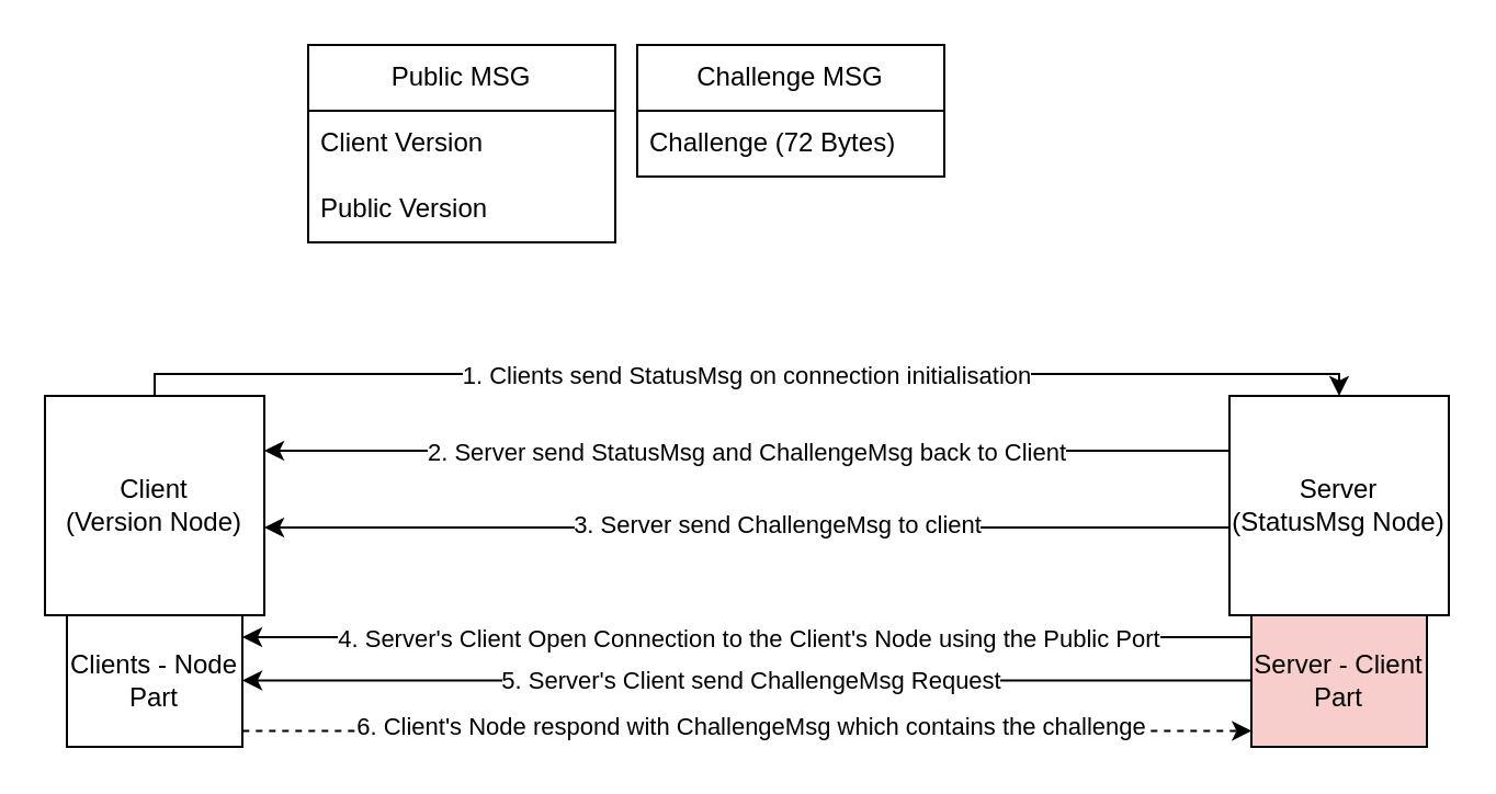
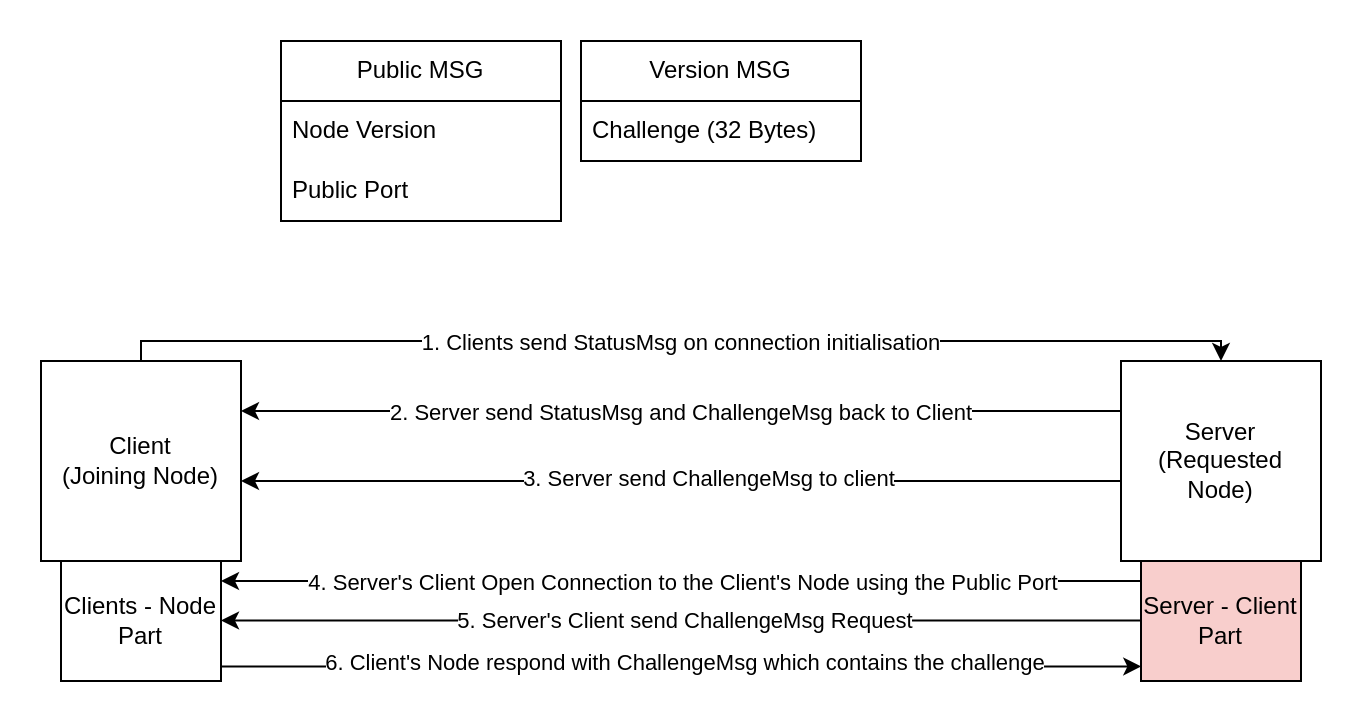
  <mxCell id="0" />
  <mxCell id="1" parent="0" />
  <mxCell id="2" value="Public MSG" style="swimlane;fontStyle=0;childLayout=stackLayout;horizontal=1;startSize=30;horizontalStack=0;resizeParent=1;resizeParentMax=0;resizeLast=0;collapsible=1;marginBottom=0;whiteSpace=wrap;html=1;" parent="1" vertex="1"><mxGeometry x="140" y="20" width="140" height="90" as="geometry" /></mxCell>
- <mxCell id="3" value="Client Version" style="text;strokeColor=none;fillColor=none;align=left;verticalAlign=middle;spacingLeft=4;spacingRight=4;overflow=hidden;points=[[0,0.5],[1,0.5]];portConstraint=eastwest;rotatable=0;whiteSpace=wrap;html=1;" parent="2" vertex="1"><mxGeometry y="30" width="140" height="30" as="geometry" /></mxCell>
- <mxCell id="4" value="Public Version" style="text;strokeColor=none;fillColor=none;align=left;verticalAlign=middle;spacingLeft=4;spacingRight=4;overflow=hidden;points=[[0,0.5],[1,0.5]];portConstraint=eastwest;rotatable=0;whiteSpace=wrap;html=1;" parent="2" vertex="1"><mxGeometry y="60" width="140" height="30" as="geometry" /></mxCell>
- <mxCell id="5" value="Challenge MSG" style="swimlane;fontStyle=0;childLayout=stackLayout;horizontal=1;startSize=30;horizontalStack=0;resizeParent=1;resizeParentMax=0;resizeLast=0;collapsible=1;marginBottom=0;whiteSpace=wrap;html=1;" parent="1" vertex="1"><mxGeometry x="290" y="20" width="140" height="60" as="geometry" /></mxCell>
- <mxCell id="6" value="Challenge (72 Bytes)" style="text;strokeColor=none;fillColor=none;align=left;verticalAlign=middle;spacingLeft=4;spacingRight=4;overflow=hidden;points=[[0,0.5],[1,0.5]];portConstraint=eastwest;rotatable=0;whiteSpace=wrap;html=1;" parent="5" vertex="1"><mxGeometry y="30" width="140" height="30" as="geometry" /></mxCell>
- <mxCell id="7" value="&lt;div&gt;Client&lt;/div&gt;&lt;div&gt;(Version Node)&lt;/div&gt;" style="whiteSpace=wrap;html=1;imageAspect=1;deletable=1;" parent="1" vertex="1"><mxGeometry x="20" y="180" width="100" height="100" as="geometry" /></mxCell>
+ <mxCell id="3" value="Node Version" style="text;strokeColor=none;fillColor=none;align=left;verticalAlign=middle;spacingLeft=4;spacingRight=4;overflow=hidden;points=[[0,0.5],[1,0.5]];portConstraint=eastwest;rotatable=0;whiteSpace=wrap;html=1;" parent="2" vertex="1"><mxGeometry y="30" width="140" height="30" as="geometry" /></mxCell>
+ <mxCell id="4" value="Public Port" style="text;strokeColor=none;fillColor=none;align=left;verticalAlign=middle;spacingLeft=4;spacingRight=4;overflow=hidden;points=[[0,0.5],[1,0.5]];portConstraint=eastwest;rotatable=0;whiteSpace=wrap;html=1;" parent="2" vertex="1"><mxGeometry y="60" width="140" height="30" as="geometry" /></mxCell>
+ <mxCell id="5" value="Version MSG" style="swimlane;fontStyle=0;childLayout=stackLayout;horizontal=1;startSize=30;horizontalStack=0;resizeParent=1;resizeParentMax=0;resizeLast=0;collapsible=1;marginBottom=0;whiteSpace=wrap;html=1;" parent="1" vertex="1"><mxGeometry x="290" y="20" width="140" height="60" as="geometry" /></mxCell>
+ <mxCell id="6" value="Challenge (32 Bytes)" style="text;strokeColor=none;fillColor=none;align=left;verticalAlign=middle;spacingLeft=4;spacingRight=4;overflow=hidden;points=[[0,0.5],[1,0.5]];portConstraint=eastwest;rotatable=0;whiteSpace=wrap;html=1;" parent="5" vertex="1"><mxGeometry y="30" width="140" height="30" as="geometry" /></mxCell>
+ <mxCell id="7" value="&lt;div&gt;Client&lt;/div&gt;&lt;div&gt;(Joining Node)&lt;/div&gt;" style="whiteSpace=wrap;html=1;imageAspect=1;deletable=1;" parent="1" vertex="1"><mxGeometry x="20" y="180" width="100" height="100" as="geometry" /></mxCell>
  <mxCell id="8" style="edgeStyle=orthogonalEdgeStyle;rounded=0;orthogonalLoop=1;jettySize=auto;html=1;exitX=0;exitY=0.5;exitDx=0;exitDy=0;entryX=1;entryY=0.5;entryDx=0;entryDy=0;" parent="1" edge="1"><mxGeometry relative="1" as="geometry"><mxPoint x="110" y="290" as="targetPoint" /><Array as="points"><mxPoint x="340" y="290" /><mxPoint x="340" y="290" /></Array><mxPoint x="570" y="290" as="sourcePoint" /></mxGeometry></mxCell>
  <mxCell id="9" value="4. Server's Client Open Connection to the Client's Node using the Public Port" style="edgeLabel;html=1;align=center;verticalAlign=middle;resizable=0;points=[];" parent="8" vertex="1" connectable="0"><mxGeometry x="-0.002" y="1" relative="1" as="geometry"><mxPoint y="-1" as="offset" /></mxGeometry></mxCell>
  <mxCell id="10" style="edgeStyle=orthogonalEdgeStyle;rounded=0;orthogonalLoop=1;jettySize=auto;html=1;exitX=0;exitY=0.25;exitDx=0;exitDy=0;entryX=1;entryY=0.25;entryDx=0;entryDy=0;" edge="1" parent="1" source="12" target="7"><mxGeometry relative="1" as="geometry" /></mxCell>
  <mxCell id="11" value="2. Server send StatusMsg and ChallengeMsg back to Client" style="edgeLabel;html=1;align=center;verticalAlign=middle;resizable=0;points=[];" vertex="1" connectable="0" parent="10"><mxGeometry x="0.066" y="2" relative="1" as="geometry"><mxPoint x="14" y="-2" as="offset" /></mxGeometry></mxCell>
- <mxCell id="12" value="Server (StatusMsg Node)" style="whiteSpace=wrap;html=1;aspect=fixed;resizable=1;" parent="1" vertex="1"><mxGeometry x="560" y="180" width="100" height="100" as="geometry" /></mxCell>
+ <mxCell id="12" value="Server (Requested Node)" style="whiteSpace=wrap;html=1;aspect=fixed;resizable=1;" parent="1" vertex="1"><mxGeometry x="560" y="180" width="100" height="100" as="geometry" /></mxCell>
  <mxCell id="13" style="edgeStyle=orthogonalEdgeStyle;rounded=0;orthogonalLoop=1;jettySize=auto;html=1;exitX=0.5;exitY=0;exitDx=0;exitDy=0;entryX=0.5;entryY=0;entryDx=0;entryDy=0;" parent="1" source="7" target="12" edge="1"><mxGeometry relative="1" as="geometry"><Array as="points"><mxPoint x="70" y="170" /><mxPoint x="610" y="170" /></Array><mxPoint x="100" y="174.97" as="sourcePoint" /><mxPoint x="600" y="154.97" as="targetPoint" /></mxGeometry></mxCell>
  <mxCell id="14" value="&lt;div&gt;1. Clients send StatusMsg on connection initialisation&lt;/div&gt;" style="edgeLabel;html=1;align=center;verticalAlign=middle;resizable=0;points=[];" vertex="1" connectable="0" parent="13"><mxGeometry x="-0.148" y="-1" relative="1" as="geometry"><mxPoint x="40" y="-1" as="offset" /></mxGeometry></mxCell>
  <mxCell id="15" value="" style="endArrow=classic;html=1;rounded=0;exitX=0;exitY=0.75;exitDx=0;exitDy=0;entryX=1;entryY=0.75;entryDx=0;entryDy=0;" parent="1" edge="1"><mxGeometry width="50" height="50" relative="1" as="geometry"><mxPoint x="560" y="240" as="sourcePoint" /><mxPoint x="120" y="240" as="targetPoint" /><Array as="points"><mxPoint x="340" y="240" /></Array></mxGeometry></mxCell>
  <mxCell id="16" value="3. Server send ChallengeMsg to client" style="edgeLabel;html=1;align=center;verticalAlign=middle;resizable=0;points=[];" parent="15" vertex="1" connectable="0"><mxGeometry x="-0.059" y="-2" relative="1" as="geometry"><mxPoint as="offset" /></mxGeometry></mxCell>
  <mxCell id="17" value="Clients - Node Part" style="rounded=0;whiteSpace=wrap;html=1;" vertex="1" parent="1"><mxGeometry x="30" y="280" width="80" height="60" as="geometry" /></mxCell>
  <mxCell id="18" value="Server - Client Part" style="rounded=0;whiteSpace=wrap;html=1;fillColor=#f8cecc;" vertex="1" parent="1"><mxGeometry x="570" y="280" width="80" height="60" as="geometry" /></mxCell>
  <mxCell id="19" value="" style="edgeStyle=orthogonalEdgeStyle;rounded=0;orthogonalLoop=1;jettySize=auto;html=1;exitX=0;exitY=0.5;exitDx=0;exitDy=0;entryX=1;entryY=0.5;entryDx=0;entryDy=0;" edge="1" parent="1"><mxGeometry relative="1" as="geometry"><mxPoint x="110" y="309.71" as="targetPoint" /><Array as="points"><mxPoint x="340" y="309.71" /><mxPoint x="340" y="309.71" /></Array><mxPoint x="570" y="309.71" as="sourcePoint" /></mxGeometry></mxCell>
  <mxCell id="20" value="5. Server's Client send ChallengeMsg Request" style="edgeLabel;html=1;align=center;verticalAlign=middle;resizable=0;points=[];" vertex="1" connectable="0" parent="19"><mxGeometry x="-0.002" y="1" relative="1" as="geometry"><mxPoint x="1" y="-1" as="offset" /></mxGeometry></mxCell>
- <mxCell id="21" value="" style="edgeStyle=orthogonalEdgeStyle;rounded=0;orthogonalLoop=1;jettySize=auto;html=1;entryX=0.002;entryY=0.879;entryDx=0;entryDy=0;entryPerimeter=0;exitX=1.002;exitY=0.879;exitDx=0;exitDy=0;exitPerimeter=0;dashed=1;" edge="1" parent="1" source="17" target="18"><mxGeometry relative="1" as="geometry"><mxPoint x="567" y="332" as="targetPoint" /><Array as="points" /><mxPoint x="170" y="340" as="sourcePoint" /></mxGeometry></mxCell>
+ <mxCell id="21" value="" style="edgeStyle=orthogonalEdgeStyle;rounded=0;orthogonalLoop=1;jettySize=auto;html=1;entryX=0.002;entryY=0.879;entryDx=0;entryDy=0;entryPerimeter=0;exitX=1.002;exitY=0.879;exitDx=0;exitDy=0;exitPerimeter=0;" edge="1" parent="1" source="17" target="18"><mxGeometry relative="1" as="geometry"><mxPoint x="567" y="332" as="targetPoint" /><Array as="points" /><mxPoint x="170" y="340" as="sourcePoint" /></mxGeometry></mxCell>
  <mxCell id="22" value="6. Client's Node respond with ChallengeMsg which contains the challenge" style="edgeLabel;html=1;align=center;verticalAlign=middle;resizable=0;points=[];" vertex="1" connectable="0" parent="21"><mxGeometry x="-0.002" y="1" relative="1" as="geometry"><mxPoint x="1" y="-1" as="offset" /></mxGeometry></mxCell>
